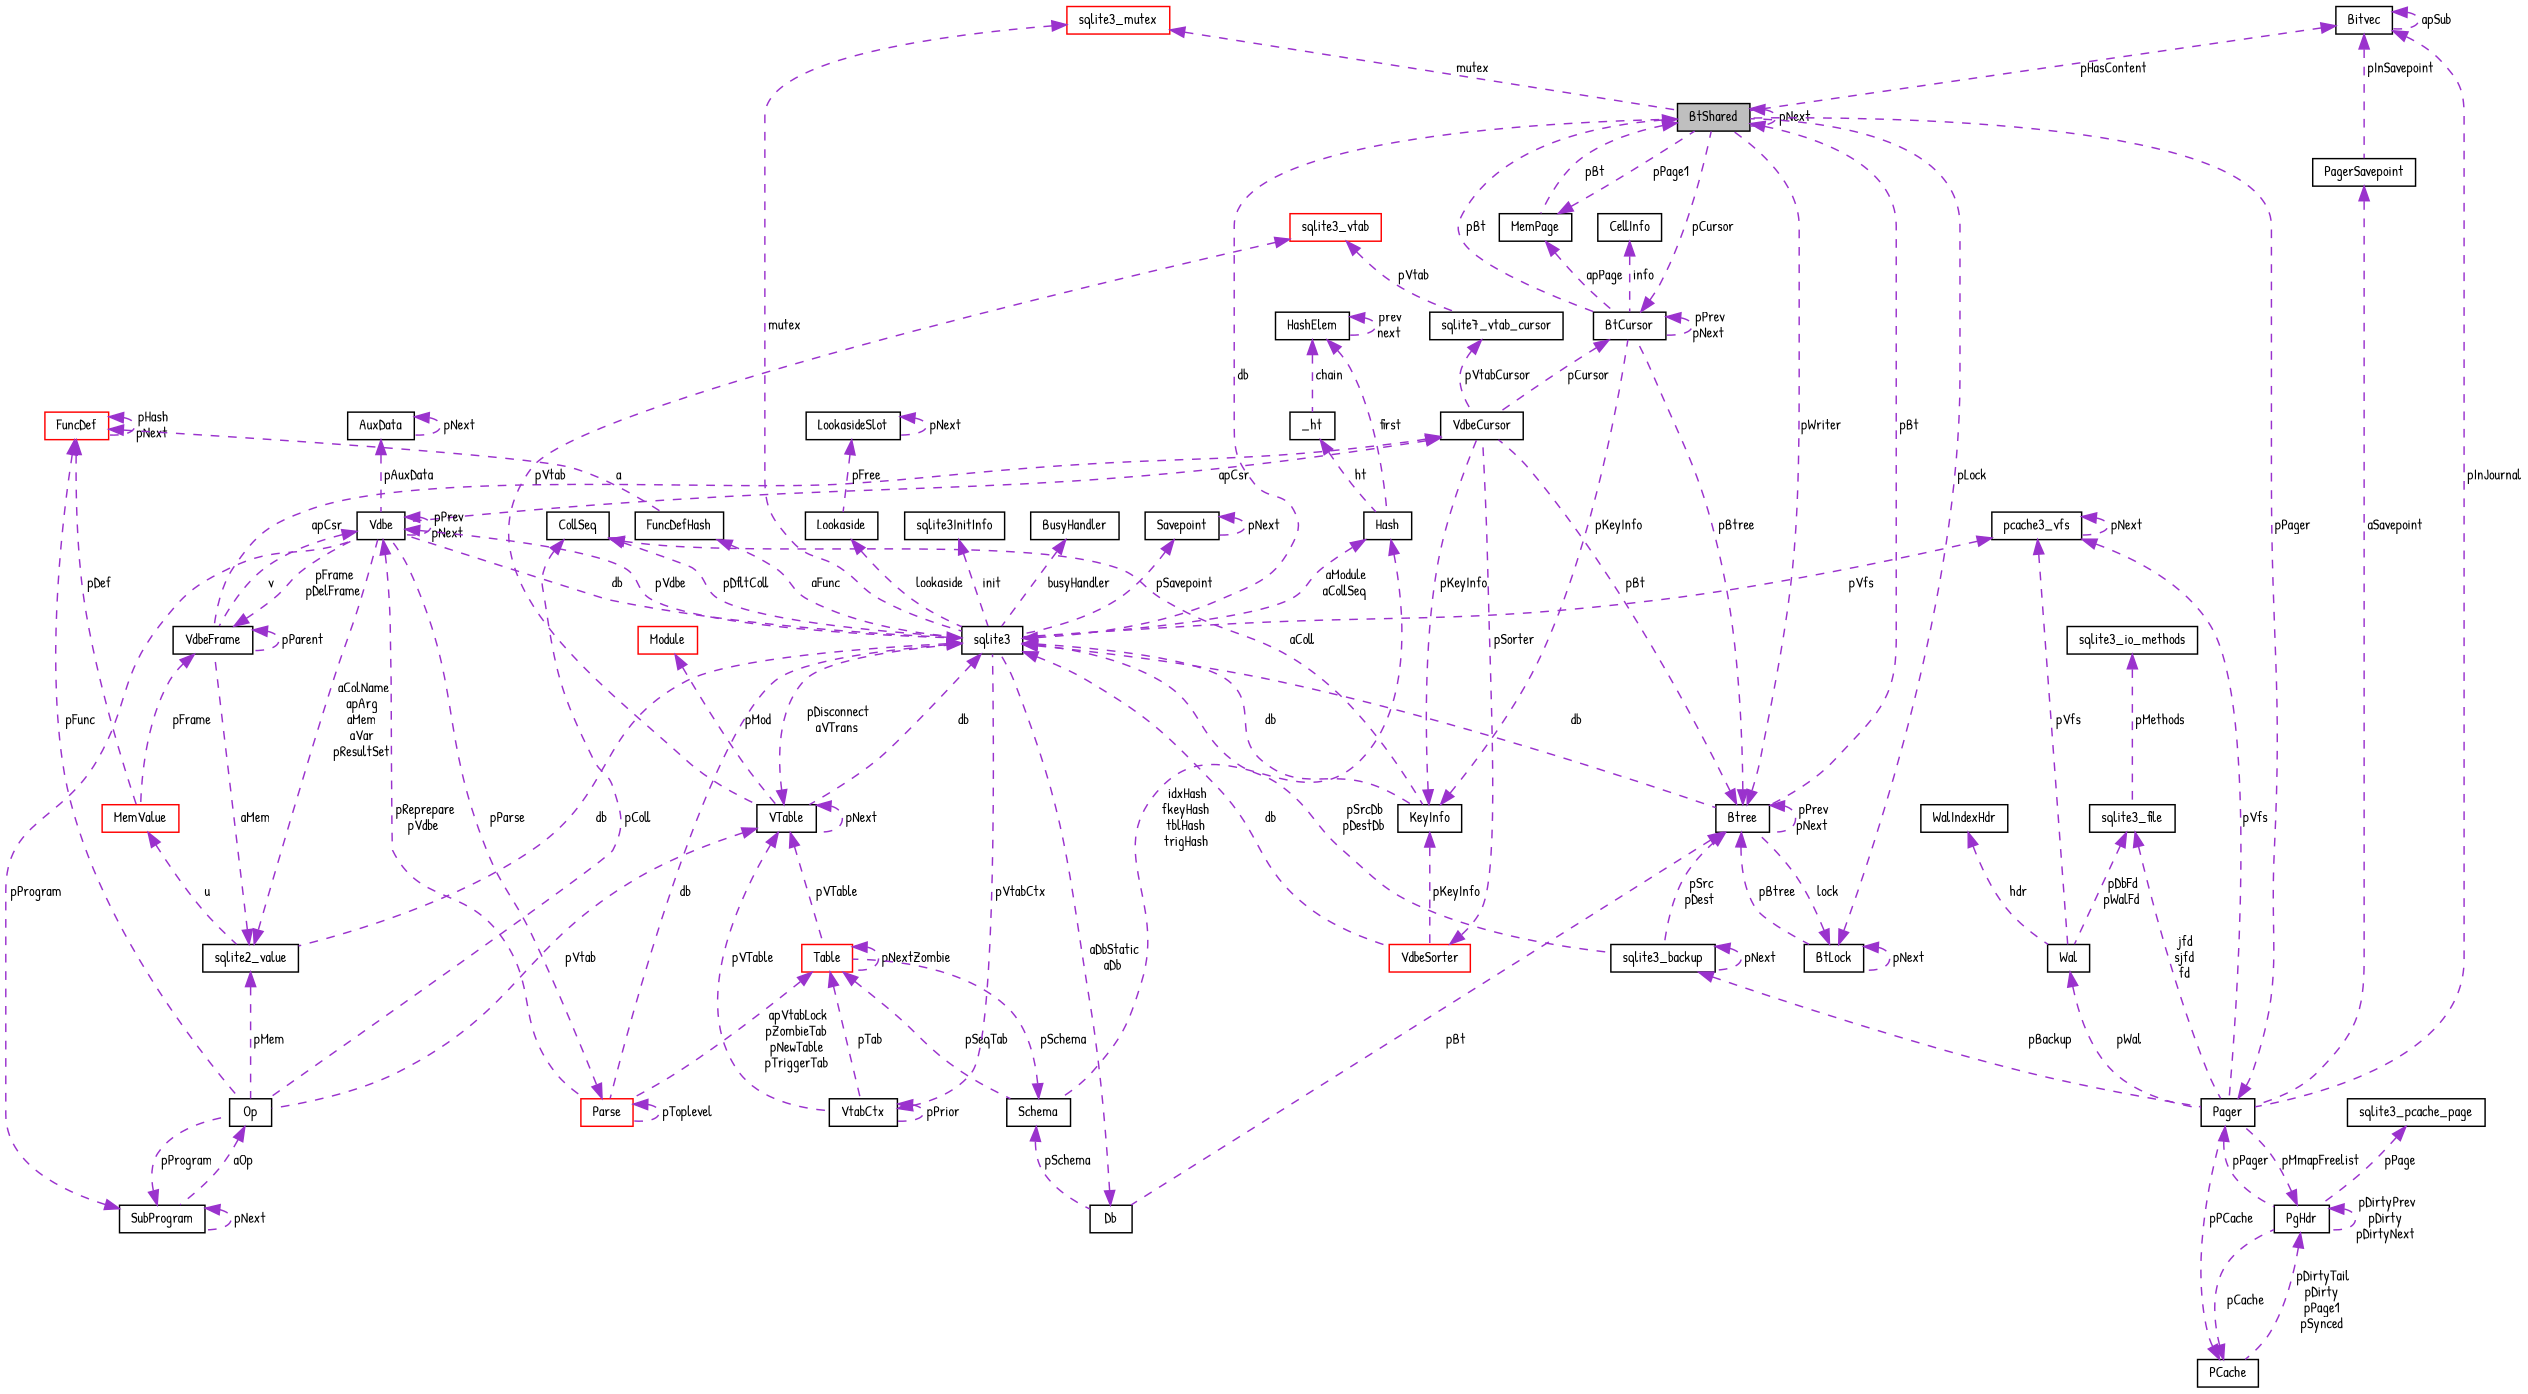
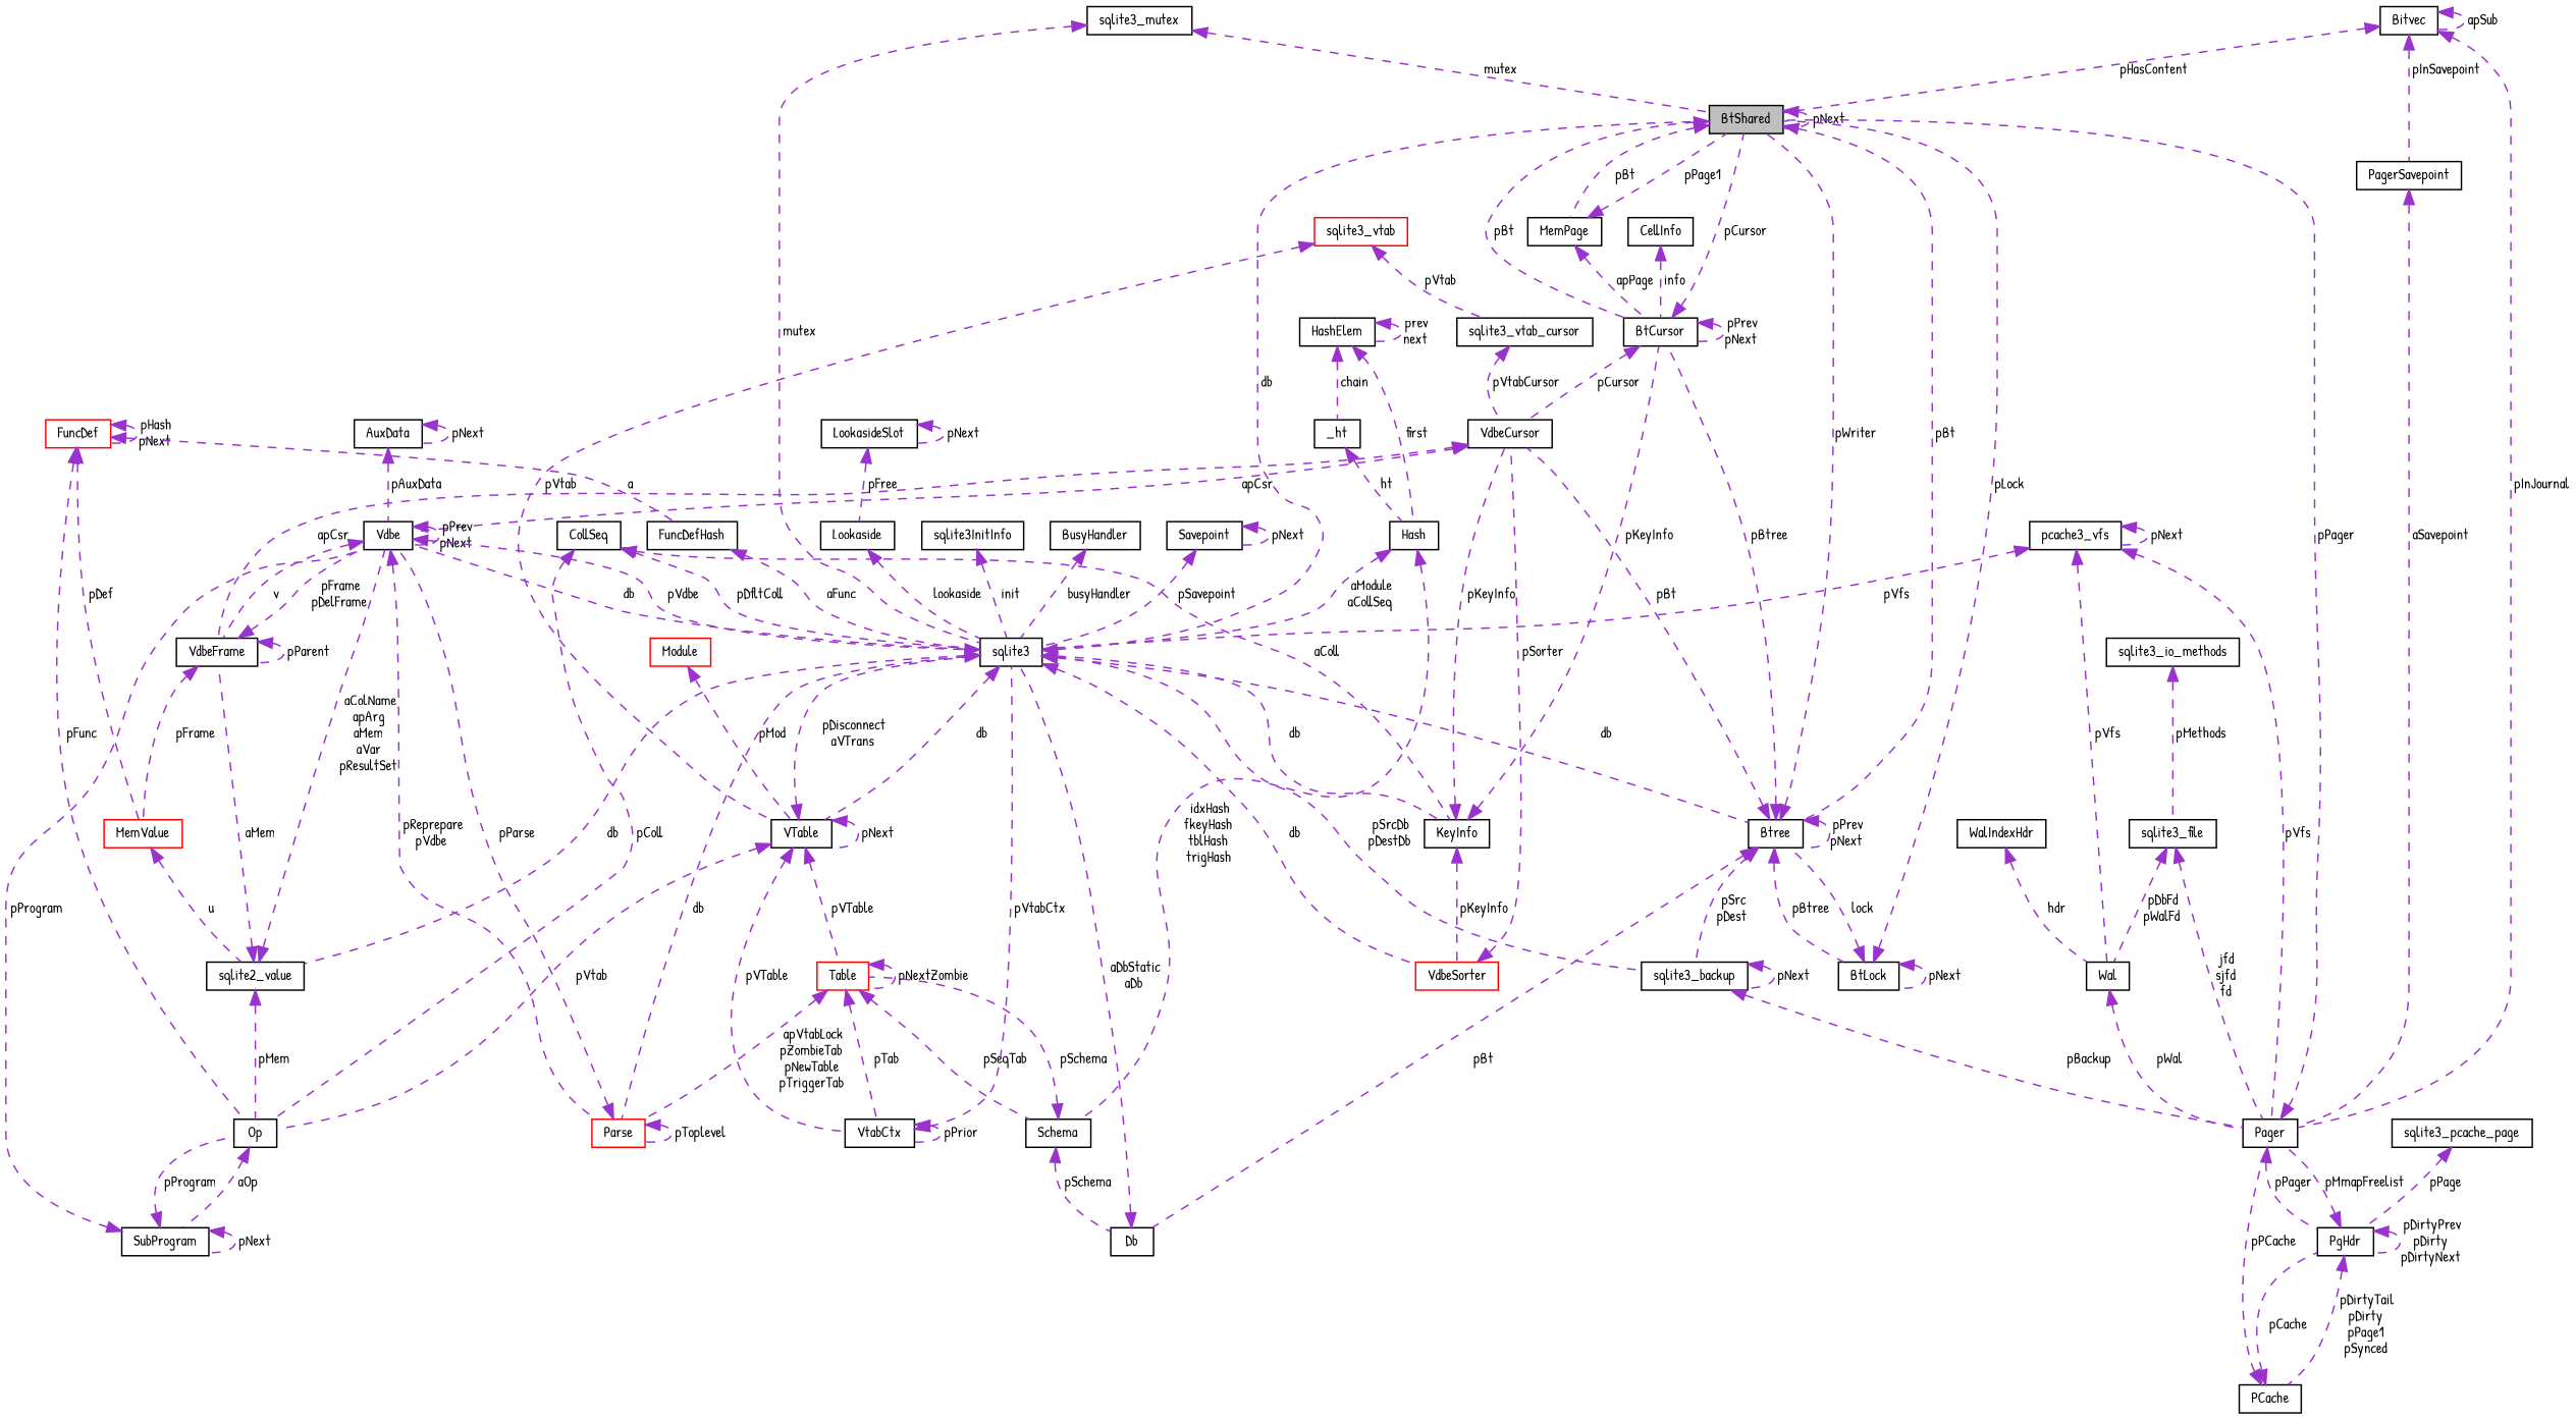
  digraph {
    fontname="Patrick Hand"
    node [color=black fillcolor=white fontname="Patrick Hand" fontsize=10 shape=record style=filled]
    edge [color=darkorchid3 dir=back fontname="Patrick Hand" fontsize=10 labelfontname=Helvetica labelfontsize=10 style=dashed]
    n1 [fillcolor=grey75 fontcolor=black height=0.2 label=BtShared width=0.4]
    n2 [height=0.2 label=BtCursor width=0.4]
    n3 [height=0.2 label=MemPage width=0.4]
    n4 [height=0.2 label=Btree width=0.4]
    n5 [height=0.2 label=VdbeCursor width=0.4]
    n6 [height=0.2 label=sqlite3_backup width=0.4]
    n7 [height=0.2 label=BtLock width=0.4]
    n8 [height=0.2 label=Db width=0.4]
    n9 [height=0.2 label=Vdbe width=0.4]
    n10 [height=0.2 label=VdbeFrame width=0.4]
    n11 [height=0.2 label=CellInfo width=0.4]
    n12 [height=0.2 label=KeyInfo width=0.4]
    n13 [color=red height=0.2 label=VdbeSorter width=0.4]
    n14 [height=0.2 label=Op width=0.4]
    n15 [height=0.2 label=SubProgram width=0.4]
    n16 [height=0.2 label=sqlite3 width=0.4]
    n17 [height=0.2 label=sqlite2_value width=0.4]
    n18 [height=0.2 label=VTable width=0.4]
    n19 [color=red height=0.2 label=Parse width=0.4]
    n20 [color=red height=0.2 label=Table width=0.4]
    n21 [height=0.2 label=VtabCtx width=0.4]
    n22 [height=0.2 label=Pager width=0.4]
    n23 [color=red height=0.2 label=MemValue width=0.4]
-   n24 [height=0.2 label=sqlite7_vtab_cursor width=0.4]
+   n24 [height=0.2 label=sqlite3_vtab_cursor width=0.4]
    n25 [color=red height=0.2 label=sqlite3_vtab width=0.4]
    n26 [color=red height=0.2 label=FuncDef width=0.4]
    n27 [height=0.2 label=FuncDefHash width=0.4]
    n28 [height=0.2 label=AuxData width=0.4]
    n29 [height=0.2 label=CollSeq width=0.4]
    n30 [height=0.2 label=Schema width=0.4]
    n31 [color=red height=0.2 label=Module width=0.4]
    n32 [height=0.2 label=Hash width=0.4]
    n33 [height=0.2 label=_ht width=0.4]
    n34 [height=0.2 label=HashElem width=0.4]
    n35 [height=0.2 label=Savepoint width=0.4]
    n36 [height=0.2 label=Lookaside width=0.4]
    n37 [height=0.2 label=LookasideSlot width=0.4]
-   n38 [color=red height=0.2 label=sqlite3_mutex width=0.4]
+   n38 [height=0.2 label=sqlite3_mutex width=0.4]
    n39 [height=0.2 label=pcache3_vfs width=0.4]
    n40 [height=0.2 label=Wal width=0.4]
    n41 [height=0.2 label=PgHdr width=0.4]
    n42 [height=0.2 label=sqlite3InitInfo width=0.4]
    n43 [height=0.2 label=BusyHandler width=0.4]
    n44 [height=0.2 label=Bitvec width=0.4]
    n45 [height=0.2 label=PagerSavepoint width=0.4]
    n46 [height=0.2 label=PCache width=0.4]
    n47 [height=0.2 label=sqlite3_pcache_page width=0.4]
    n48 [height=0.2 label=sqlite3_file width=0.4]
    n49 [height=0.2 label=sqlite3_io_methods width=0.4]
    n50 [height=0.2 label=WalIndexHdr width=0.4]
    n1 -> n1 [label=" pNext"]
    n1 -> n2 [label=" pBt"]
    n1 -> n3 [label=" pBt"]
    n1 -> n4 [label=" pBt"]
    n2 -> n1 [label=" pCursor"]
    n2 -> n2 [label=" pPrev\npNext"]
    n2 -> n5 [label=" pCursor"]
    n3 -> n1 [label=" pPage1"]
    n3 -> n2 [label=" apPage"]
    n4 -> n1 [label=" pWriter"]
    n4 -> n2 [label=" pBtree"]
    n4 -> n4 [label=" pPrev\npNext"]
    n4 -> n5 [label=" pBt"]
    n4 -> n6 [label=" pSrc\npDest"]
    n4 -> n7 [label=" pBtree"]
    n4 -> n8 [label=" pBt"]
    n5 -> n9 [label=" apCsr"]
    n5 -> n10 [label=" apCsr"]
    n6 -> n6 [label=" pNext"]
    n6 -> n22 [label=" pBackup"]
    n7 -> n1 [label=" pLock"]
    n7 -> n4 [label=" lock"]
    n7 -> n7 [label=" pNext"]
    n8 -> n16 [label=" aDbStatic\naDb"]
    n9 -> n9 [label=" pPrev\npNext"]
    n9 -> n10 [label=" v"]
    n9 -> n16 [label=" pVdbe"]
    n9 -> n19 [label=" pReprepare\npVdbe"]
    n10 -> n9 [label=" pFrame\npDelFrame"]
    n10 -> n10 [label=" pParent"]
    n10 -> n23 [label=" pFrame"]
    n11 -> n2 [label=" info"]
    n12 -> n2 [label=" pKeyInfo"]
    n12 -> n5 [label=" pKeyInfo"]
    n12 -> n13 [label=" pKeyInfo"]
    n13 -> n5 [label=" pSorter"]
    n14 -> n15 [label=" aOp"]
    n15 -> n9 [label=" pProgram"]
    n15 -> n14 [label=" pProgram"]
    n15 -> n15 [label=" pNext"]
    n16 -> n1 [label=" db"]
    n16 -> n4 [label=" db"]
    n16 -> n6 [label=" pSrcDb\npDestDb"]
    n16 -> n9 [label=" db"]
    n16 -> n12 [label=" db"]
    n16 -> n13 [label=" db"]
    n16 -> n17 [label=" db"]
    n16 -> n18 [label=" db"]
    n16 -> n19 [label=" db"]
    n17 -> n9 [label=" aColName\napArg\naMem\naVar\npResultSet"]
    n17 -> n10 [label=" aMem"]
    n17 -> n14 [label=" pMem"]
    n18 -> n14 [label=" pVtab"]
    n18 -> n16 [label=" pDisconnect\naVTrans"]
    n18 -> n18 [label=" pNext"]
    n18 -> n20 [label=" pVTable"]
    n18 -> n21 [label=" pVTable"]
    n19 -> n9 [label=" pParse"]
    n19 -> n19 [label=" pToplevel"]
    n20 -> n19 [label=" apVtabLock\npZombieTab\npNewTable\npTriggerTab"]
    n20 -> n20 [label=" pNextZombie"]
    n20 -> n21 [label=" pTab"]
    n20 -> n30 [label=" pSeqTab"]
    n21 -> n16 [label=" pVtabCtx"]
    n21 -> n21 [label=" pPrior"]
    n22 -> n1 [label=" pPager"]
    n22 -> n41 [label=" pPager"]
    n23 -> n17 [label=" u"]
    n24 -> n5 [label=" pVtabCursor"]
    n25 -> n18 [label=" pVtab"]
    n25 -> n24 [label=" pVtab"]
    n26 -> n14 [label=" pFunc"]
    n26 -> n23 [label=" pDef"]
    n26 -> n26 [label=" pHash\npNext"]
    n26 -> n27 [label=" a"]
    n27 -> n16 [label=" aFunc"]
    n28 -> n9 [label=" pAuxData"]
    n28 -> n28 [label=" pNext"]
    n29 -> n12 [label=" aColl"]
    n29 -> n14 [label=" pColl"]
    n29 -> n16 [label=" pDfltColl"]
    n30 -> n8 [label=" pSchema"]
    n30 -> n20 [label=" pSchema"]
    n31 -> n18 [label=" pMod"]
    n32 -> n16 [label=" aModule\naCollSeq"]
    n32 -> n30 [label=" idxHash\nfkeyHash\ntblHash\ntrigHash"]
    n33 -> n32 [label=" ht"]
    n34 -> n32 [label=" first"]
    n34 -> n33 [label=" chain"]
    n34 -> n34 [label=" prev\nnext"]
    n35 -> n16 [label=" pSavepoint"]
    n35 -> n35 [label=" pNext"]
    n36 -> n16 [label=" lookaside"]
    n37 -> n36 [label=" pFree"]
    n37 -> n37 [label=" pNext"]
    n38 -> n1 [label=" mutex"]
    n38 -> n16 [label=" mutex"]
    n39 -> n16 [label=" pVfs"]
    n39 -> n22 [label=" pVfs"]
    n39 -> n39 [label=" pNext"]
    n39 -> n40 [label=" pVfs"]
    n40 -> n22 [label=" pWal"]
    n41 -> n22 [label=" pMmapFreelist"]
    n41 -> n41 [label=" pDirtyPrev\npDirty\npDirtyNext"]
    n41 -> n46 [label=" pDirtyTail\npDirty\npPage1\npSynced"]
    n42 -> n16 [label=" init"]
    n43 -> n16 [label=" busyHandler"]
    n44 -> n1 [label=" pHasContent"]
    n44 -> n22 [label=" pInJournal"]
    n44 -> n44 [label=" apSub"]
    n44 -> n45 [label=" pInSavepoint"]
    n45 -> n22 [label=" aSavepoint"]
    n46 -> n22 [label=" pPCache"]
    n46 -> n41 [label=" pCache"]
    n47 -> n41 [label=" pPage"]
    n48 -> n22 [label=" jfd\nsjfd\nfd"]
    n48 -> n40 [label=" pDbFd\npWalFd"]
    n49 -> n48 [label=" pMethods"]
    n50 -> n40 [label=" hdr"]
  }
